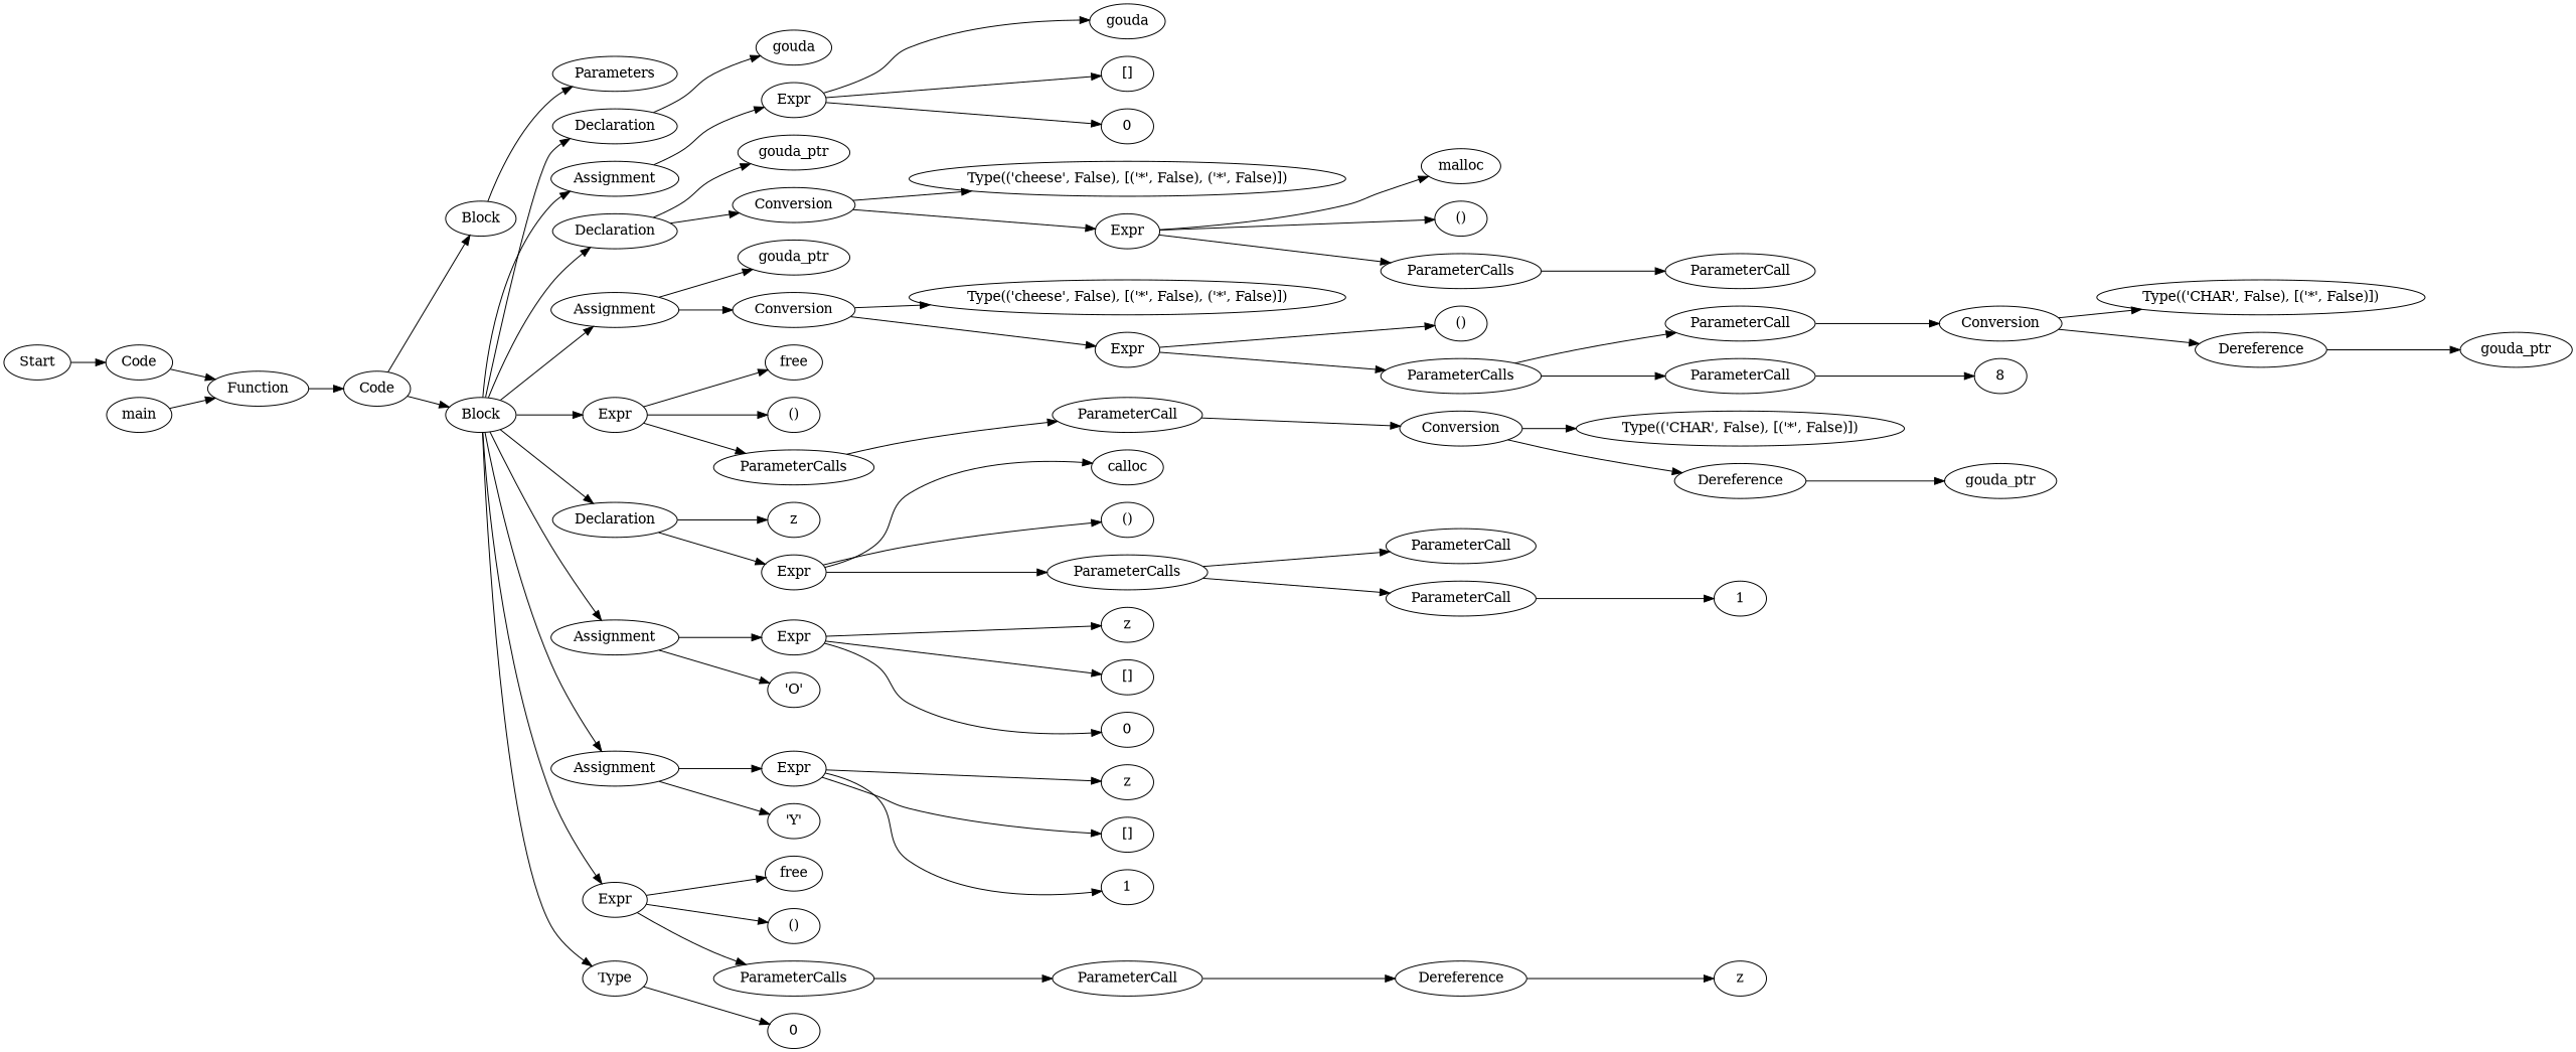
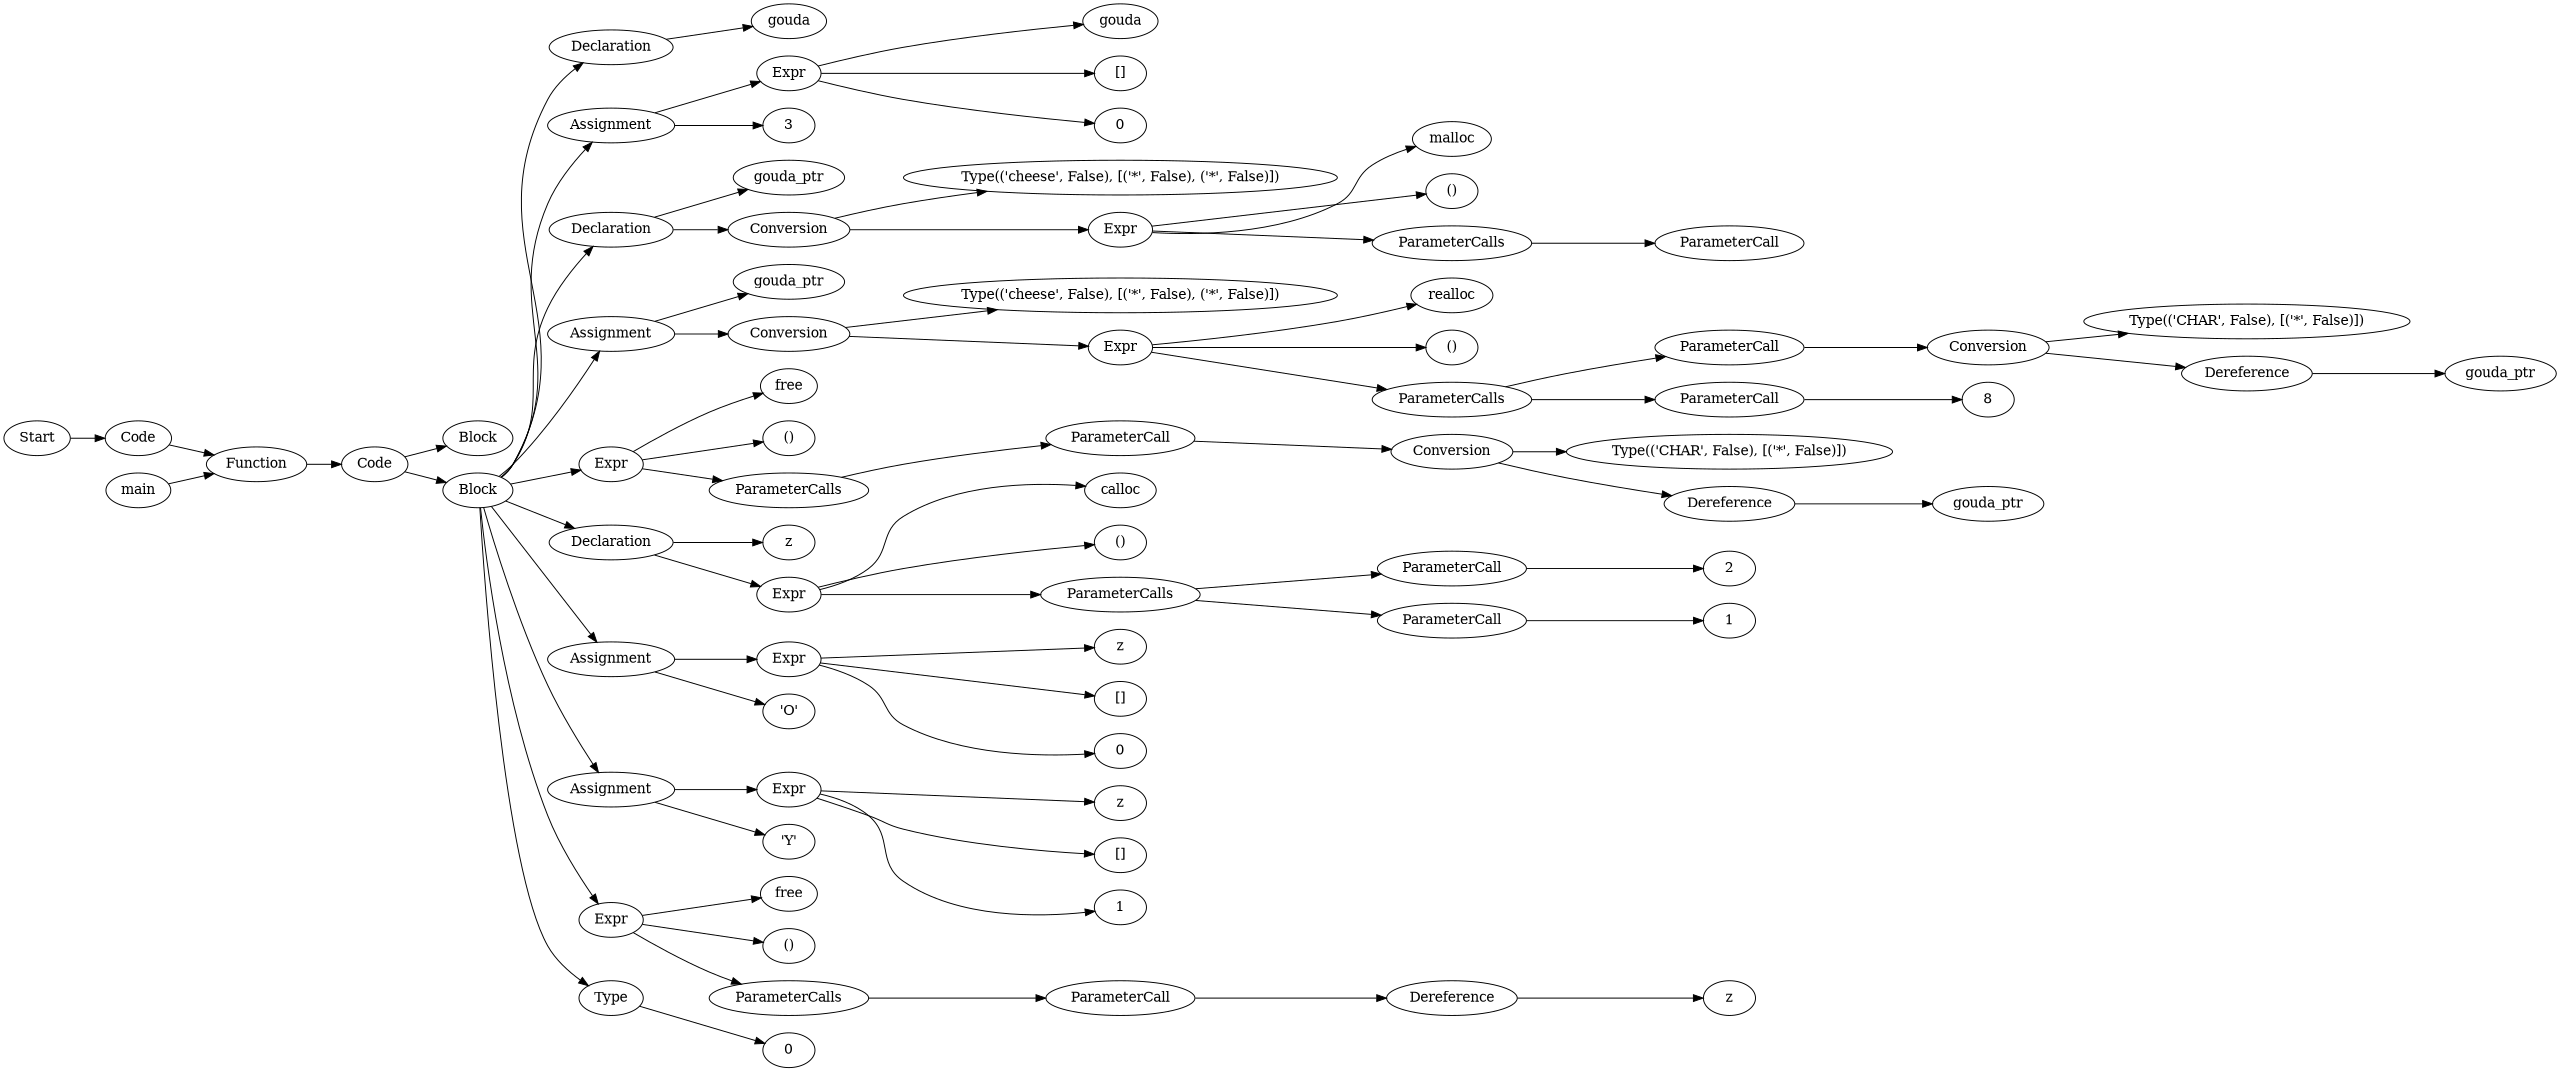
  digraph {
    rankdir=LR
    n1 [label=Start]
    n2 [label=Code]
    n3 [label=Function]
    n4 [label=Code]
    n5 [label=main]
    n6 [label=Block]
    n7 [label=Block]
-   n8 [label=Parameters]
    n9 [label=Declaration]
    n10 [label=Assignment]
    n11 [label=Declaration]
    n12 [label=Assignment]
    n13 [label=Expr]
    n14 [label=Declaration]
    n15 [label=Assignment]
    n16 [label=Assignment]
    n17 [label=Expr]
    n18 [label=Type]
    n19 [label=gouda]
    n20 [label=Expr]
+   n21 [label=3]
    n22 [label=gouda_ptr]
    n23 [label=Conversion]
    n24 [label=gouda_ptr]
    n25 [label=Conversion]
    n26 [label=free]
    n27 [label="()"]
    n28 [label=ParameterCalls]
    n29 [label=z]
    n30 [label=Expr]
    n31 [label=Expr]
    n32 [label="'O'"]
    n33 [label=Expr]
    n34 [label="'Y'"]
    n35 [label=free]
    n36 [label="()"]
    n37 [label=ParameterCalls]
    n38 [label=0]
    n39 [label=gouda]
    n40 [label="[]"]
    n41 [label=0]
    n42 [label="Type(('cheese', False), [('*', False), ('*', False)])"]
    n43 [label=Expr]
    n44 [label="Type(('cheese', False), [('*', False), ('*', False)])"]
    n45 [label=Expr]
    n46 [label=ParameterCall]
    n47 [label=calloc]
    n48 [label="()"]
    n49 [label=ParameterCalls]
    n50 [label=z]
    n51 [label="[]"]
    n52 [label=0]
    n53 [label=z]
    n54 [label="[]"]
    n55 [label=1]
    n56 [label=ParameterCall]
    n57 [label=malloc]
    n58 [label="()"]
    n59 [label=ParameterCalls]
    n60 [label=ParameterCall]
+   n61 [label=realloc]
    n62 [label="()"]
    n63 [label=ParameterCalls]
    n64 [label=ParameterCall]
    n65 [label=ParameterCall]
    n66 [label=Conversion]
    n67 [label=8]
    n68 [label="Type(('CHAR', False), [('*', False)])"]
    n69 [label=Dereference]
    n70 [label=gouda_ptr]
    n71 [label=Conversion]
    n72 [label="Type(('CHAR', False), [('*', False)])"]
    n73 [label=Dereference]
    n74 [label=gouda_ptr]
    n75 [label=ParameterCall]
    n76 [label=ParameterCall]
+   n77 [label=2]
    n78 [label=1]
    n79 [label=Dereference]
    n80 [label=z]
    n1 -> n2
    n2 -> n3
    n3 -> n4
    n4 -> n6
    n4 -> n7
    n5 -> n3
-   n6 -> n8
    n7 -> n9
    n7 -> n10
    n7 -> n11
    n7 -> n12
    n7 -> n13
    n7 -> n14
    n7 -> n15
    n7 -> n16
    n7 -> n17
    n7 -> n18
    n9 -> n19
    n10 -> n20
+   n10 -> n21
    n11 -> n22
    n11 -> n23
    n12 -> n24
    n12 -> n25
    n13 -> n26
    n13 -> n27
    n13 -> n28
    n14 -> n29
    n14 -> n30
    n15 -> n31
    n15 -> n32
    n16 -> n33
    n16 -> n34
    n17 -> n35
    n17 -> n36
    n17 -> n37
    n18 -> n38
    n20 -> n39
    n20 -> n40
    n20 -> n41
    n23 -> n42
    n23 -> n43
    n25 -> n44
    n25 -> n45
    n28 -> n46
    n30 -> n47
    n30 -> n48
    n30 -> n49
    n31 -> n50
    n31 -> n51
    n31 -> n52
    n33 -> n53
    n33 -> n54
    n33 -> n55
    n37 -> n56
    n43 -> n57
    n43 -> n58
    n43 -> n59
+   n45 -> n61
    n45 -> n62
    n45 -> n63
    n46 -> n71
    n49 -> n75
    n49 -> n76
    n56 -> n79
    n59 -> n60
    n63 -> n64
    n63 -> n65
    n64 -> n66
    n65 -> n67
    n66 -> n68
    n66 -> n69
    n69 -> n70
    n71 -> n72
    n71 -> n73
    n73 -> n74
+   n75 -> n77
    n76 -> n78
    n79 -> n80
  }
